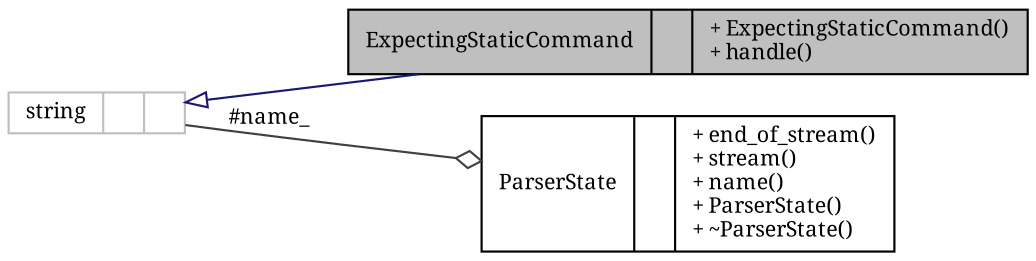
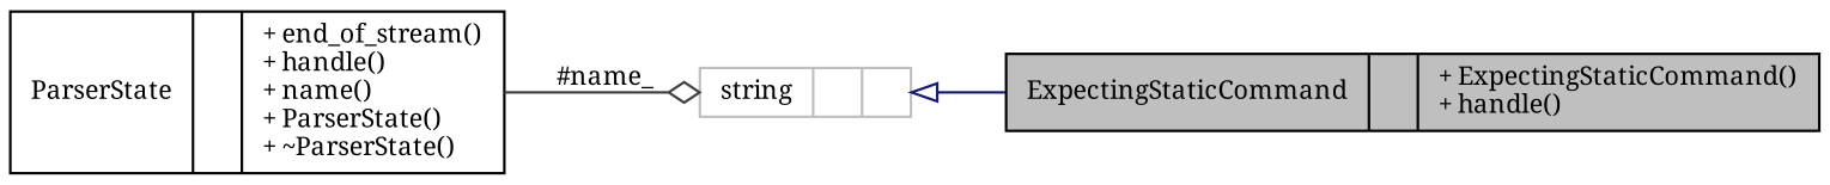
  digraph {
    fontname="Noto Serif"
    rankdir=LR
    node [color=black fillcolor=white fontname="Noto Serif" fontsize=10 shape=record style=filled]
    edge [fontname="Noto Serif" fontsize=10 labelfontname=Helvetica labelfontsize=10 style=solid]
    n1 [fillcolor=grey75 fontcolor=black height=0.2 label="{ExpectingStaticCommand\n||+ ExpectingStaticCommand()\l+ handle()\l}" width=0.4]
-   n2 [height=0.2 label="{ParserState\n||+ end_of_stream()\l+ stream()\l+ name()\l+ ParserState()\l+ ~ParserState()\l}" width=0.4]
+   n2 [height=0.2 label="{ParserState\n||+ end_of_stream()\l+ handle()\l+ name()\l+ ParserState()\l+ ~ParserState()\l}" width=0.4]
    n3 [color=grey75 height=0.2 label="{string\n||}" width=0.4]
    n3 -> n1 [arrowtail=onormal color=midnightblue dir=back]
-   n3 -> n2 [arrowhead=odiamond color=grey25 label=" #name_"]
+   n2 -> n3 [arrowhead=odiamond color=grey25 label=" #name_"]
  }
